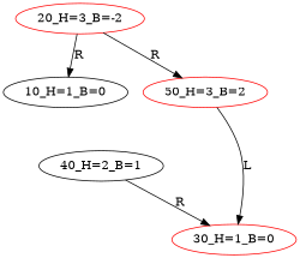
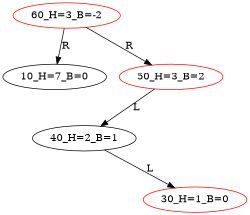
  digraph {
-   "20_H=3_B=-2" [color=red]
-   "10_H=1_B=0"
+   "20_H=3_B=-2" [color=red label="60_H=3_B=-2"]
+   "10_H=1_B=0" [label="10_H=7_B=0"]
    "50_H=3_B=2" [color=red]
    "40_H=2_B=1"
    HD0 [style=invis]
    "30_H=1_B=0" [color=red]
    HD1 [style=invis]
    "20_H=3_B=-2" -> "10_H=1_B=0" [label=R]
    "20_H=3_B=-2" -> "50_H=3_B=2" [label=R]
-   "50_H=3_B=2" -> "30_H=1_B=0" [label=L]
+   "50_H=3_B=2" -> "40_H=2_B=1" [label=L]
    "50_H=3_B=2" -> HD0 [label=L style=invis]
-   "40_H=2_B=1" -> "30_H=1_B=0" [label=R]
+   "40_H=2_B=1" -> "30_H=1_B=0" [label=L]
    "40_H=2_B=1" -> HD1 [label=L style=invis]
  }
